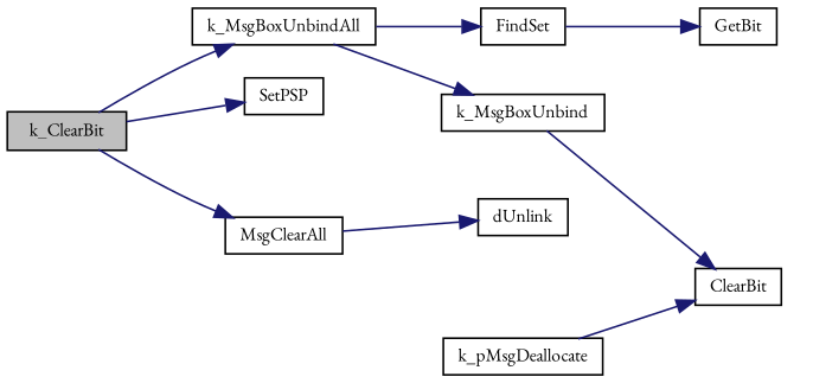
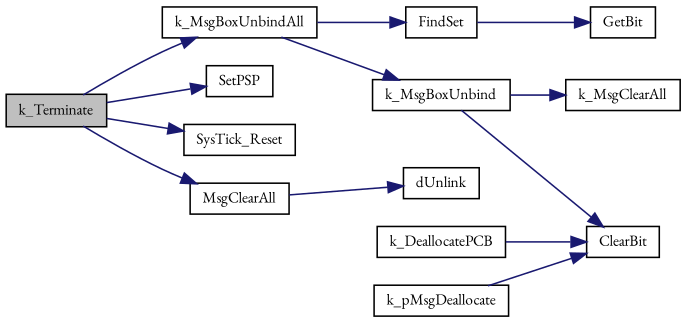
  digraph {
    fontname="EB Garamond"
    rankdir=LR
    node [color=black fillcolor=white fontname="EB Garamond" fontsize=10 shape=record style=filled]
    edge [color=midnightblue fontname="EB Garamond" fontsize=10 labelfontname=Helvetica labelfontsize=10 style=solid]
-   n1 [fillcolor=grey75 fontcolor=black height=0.2 label=k_ClearBit width=0.4]
+   n1 [fillcolor=grey75 fontcolor=black height=0.2 label=k_Terminate width=0.4]
    n2 [height=0.2 label=k_MsgBoxUnbindAll width=0.4]
    n3 [height=0.2 label=SetPSP width=0.4]
+   n4 [height=0.2 label=SysTick_Reset width=0.4]
    n5 [height=0.2 label=MsgClearAll width=0.4]
+   n6 [height=0.2 label=k_DeallocatePCB width=0.4]
    n7 [height=0.2 label=ClearBit width=0.4]
    n8 [height=0.2 label=FindSet width=0.4]
    n9 [height=0.2 label=k_MsgBoxUnbind width=0.4]
    n10 [height=0.2 label=dUnlink width=0.4]
    n11 [height=0.2 label=GetBit width=0.4]
+   n12 [height=0.2 label=k_MsgClearAll width=0.4]
    n13 [height=0.2 label=k_pMsgDeallocate width=0.4]
    n1 -> n2
    n1 -> n3
+   n1 -> n4
    n1 -> n5
    n2 -> n8
    n2 -> n9
    n5 -> n10
+   n6 -> n7
    n8 -> n11
    n9 -> n7
+   n9 -> n12
    n13 -> n7
  }
